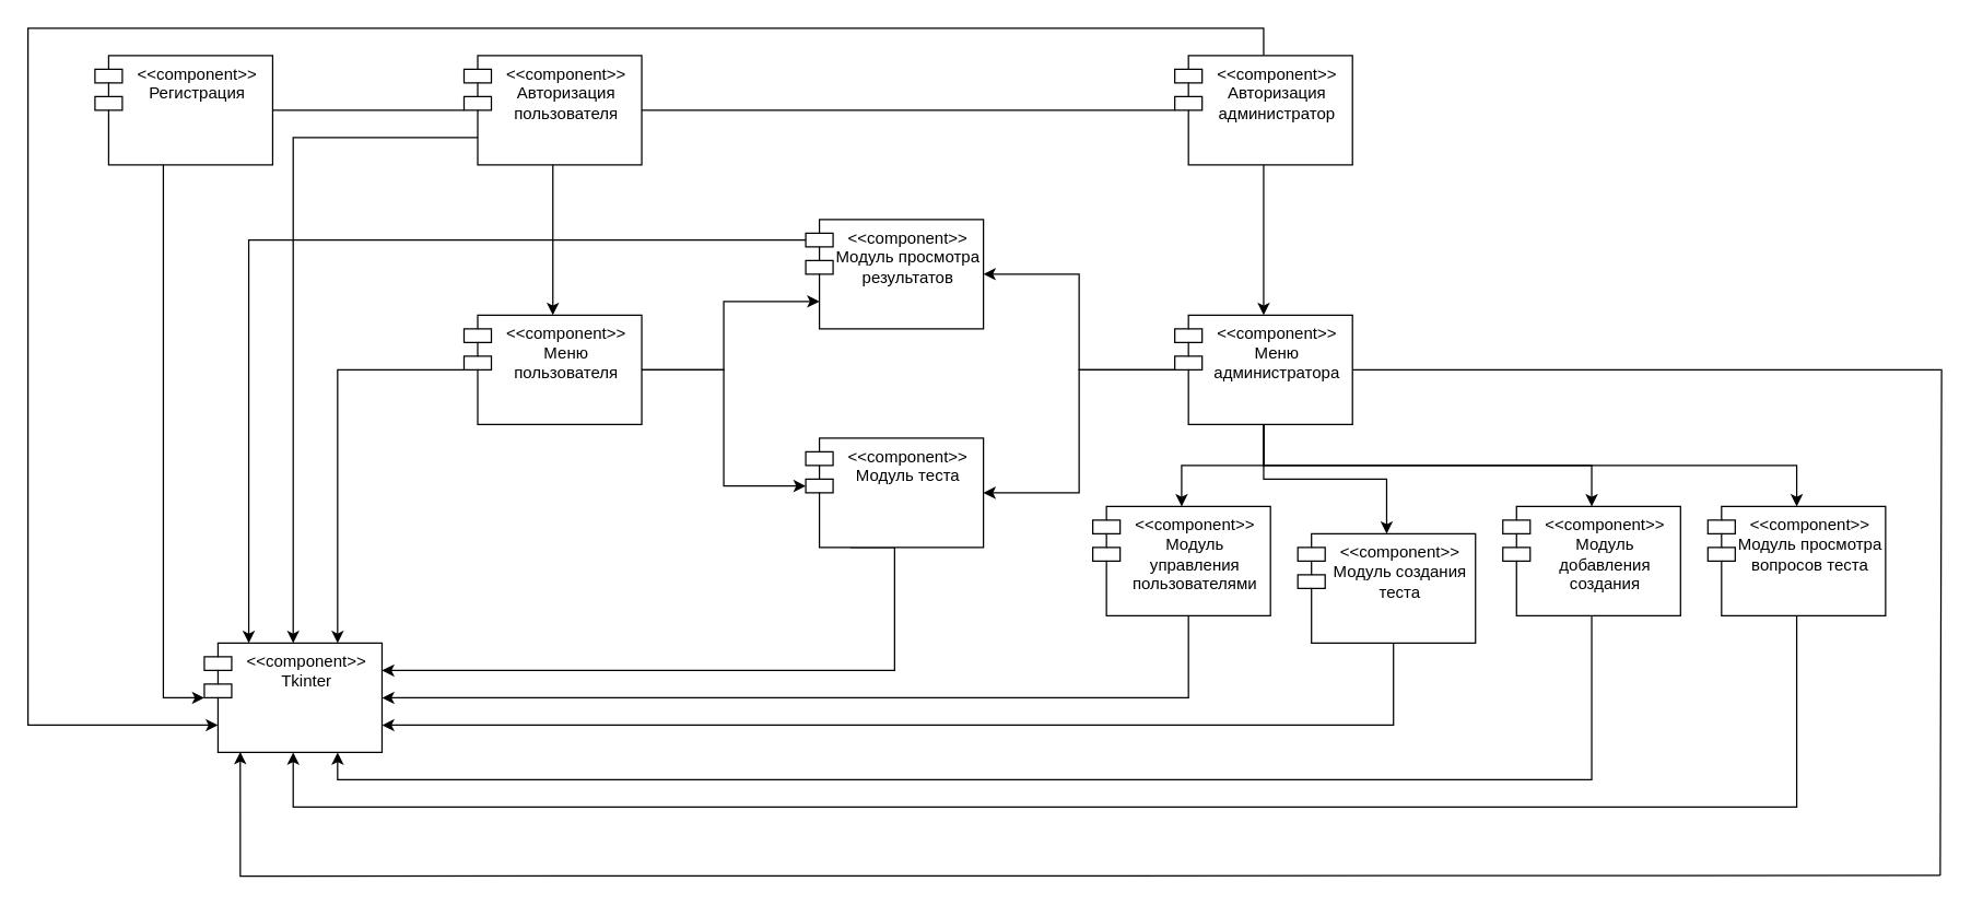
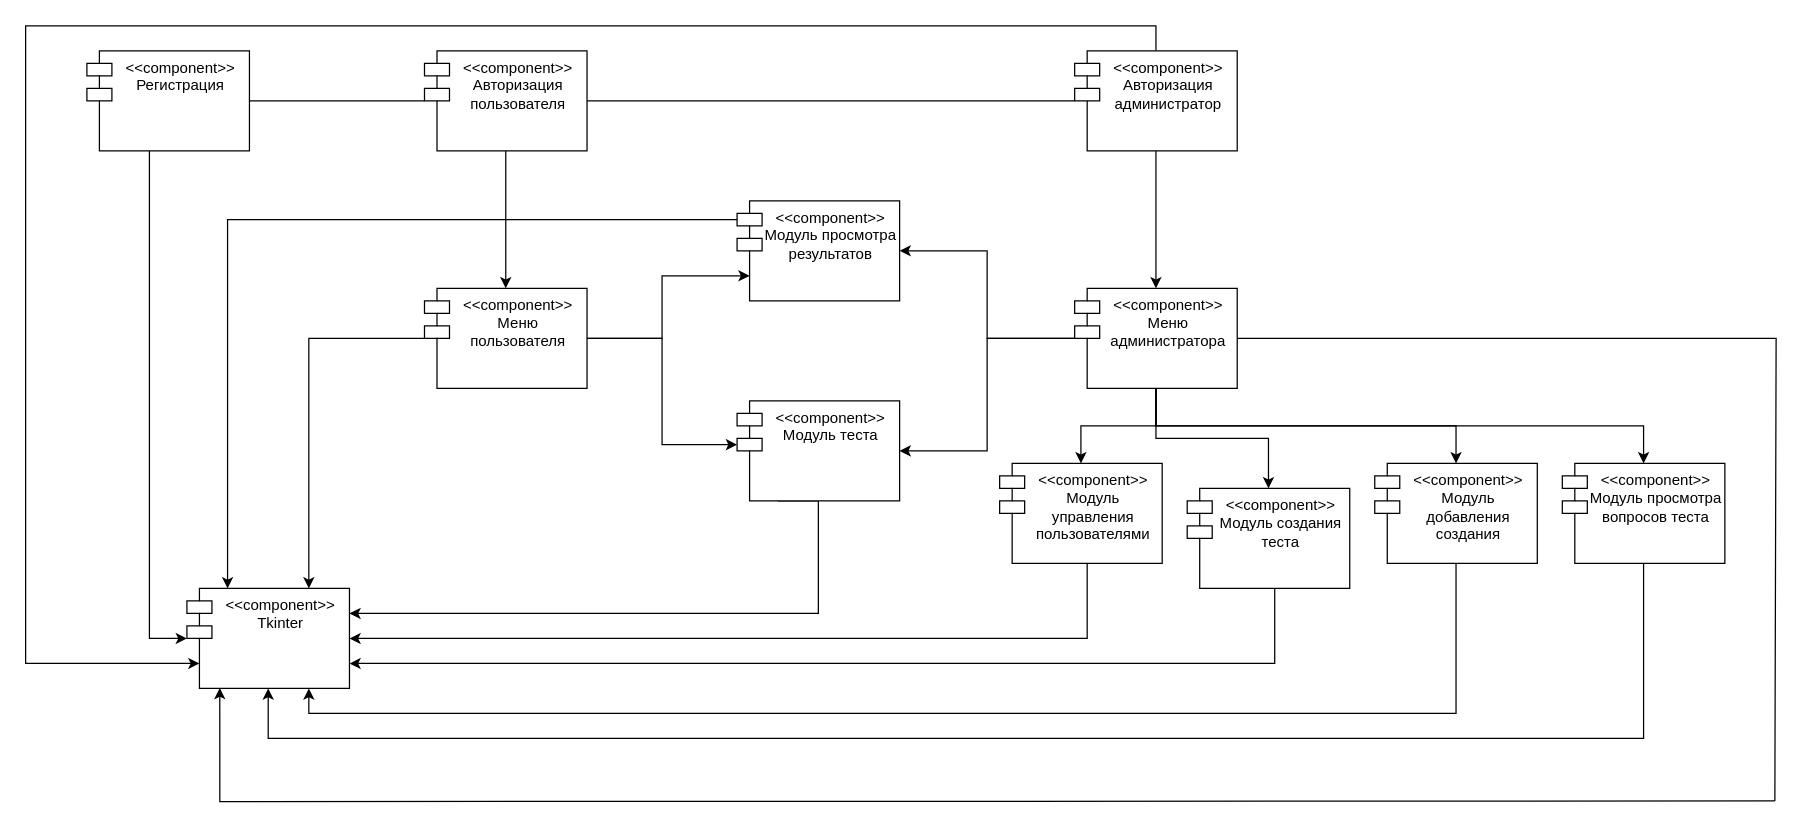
  <mxCell id="0" />
  <mxCell id="1" parent="0" />
  <mxCell id="2" style="edgeStyle=orthogonalEdgeStyle;rounded=0;orthogonalLoop=1;jettySize=auto;html=1;entryX=1;entryY=0.5;entryDx=0;entryDy=0;endArrow=none;startFill=0;" parent="1" source="6" target="8" edge="1"><mxGeometry relative="1" as="geometry" /></mxCell>
  <mxCell id="3" style="edgeStyle=orthogonalEdgeStyle;rounded=0;orthogonalLoop=1;jettySize=auto;html=1;entryX=0.5;entryY=0;entryDx=0;entryDy=0;" parent="1" source="6" target="13" edge="1"><mxGeometry relative="1" as="geometry" /></mxCell>
  <mxCell id="4" style="edgeStyle=orthogonalEdgeStyle;rounded=0;orthogonalLoop=1;jettySize=auto;html=1;endArrow=none;startFill=0;" parent="1" source="6" target="11" edge="1"><mxGeometry relative="1" as="geometry" /></mxCell>
- <mxCell id="5" style="edgeStyle=orthogonalEdgeStyle;rounded=0;orthogonalLoop=1;jettySize=auto;html=1;exitX=0;exitY=0.75;exitDx=10;exitDy=0;exitPerimeter=0;entryX=0.5;entryY=0;entryDx=0;entryDy=0;" edge="1" parent="1" source="6" target="36"><mxGeometry relative="1" as="geometry" /></mxCell>
  <mxCell id="6" value="&amp;lt;&amp;lt;component&amp;gt;&amp;gt;&lt;div&gt;Авторизация&lt;/div&gt;&lt;div&gt;пользователя&lt;/div&gt;" style="shape=module;align=left;spacingLeft=20;align=center;verticalAlign=top;whiteSpace=wrap;html=1;" parent="1" vertex="1"><mxGeometry x="339" y="40" width="130" height="80" as="geometry" /></mxCell>
  <mxCell id="7" style="edgeStyle=orthogonalEdgeStyle;rounded=0;orthogonalLoop=1;jettySize=auto;html=1;" edge="1" parent="1" source="8" target="36"><mxGeometry relative="1" as="geometry"><Array as="points"><mxPoint x="119" y="510" /></Array></mxGeometry></mxCell>
  <mxCell id="8" value="&amp;lt;&amp;lt;component&amp;gt;&amp;gt;&lt;div&gt;Регистрация&lt;/div&gt;" style="shape=module;align=left;spacingLeft=20;align=center;verticalAlign=top;whiteSpace=wrap;html=1;" parent="1" vertex="1"><mxGeometry x="69" y="40" width="130" height="80" as="geometry" /></mxCell>
  <mxCell id="9" style="edgeStyle=orthogonalEdgeStyle;rounded=0;orthogonalLoop=1;jettySize=auto;html=1;entryX=0.5;entryY=0;entryDx=0;entryDy=0;" parent="1" source="11" target="25" edge="1"><mxGeometry relative="1" as="geometry" /></mxCell>
  <mxCell id="10" style="edgeStyle=orthogonalEdgeStyle;rounded=0;orthogonalLoop=1;jettySize=auto;html=1;exitX=0.5;exitY=0;exitDx=0;exitDy=0;endArrow=classic;startFill=0;entryX=0;entryY=0.75;entryDx=10;entryDy=0;entryPerimeter=0;endFill=1;" edge="1" parent="1" source="11" target="36"><mxGeometry relative="1" as="geometry"><mxPoint x="19" y="600" as="targetPoint" /><Array as="points"><mxPoint x="924" y="20" /><mxPoint x="20" y="20" /><mxPoint x="20" y="530" /></Array></mxGeometry></mxCell>
  <mxCell id="11" value="&amp;lt;&amp;lt;component&amp;gt;&amp;gt;&lt;div&gt;Авторизация администратор&lt;/div&gt;" style="shape=module;align=left;spacingLeft=20;align=center;verticalAlign=top;whiteSpace=wrap;html=1;" parent="1" vertex="1"><mxGeometry x="859" y="40" width="130" height="80" as="geometry" /></mxCell>
  <mxCell id="12" style="edgeStyle=orthogonalEdgeStyle;rounded=0;orthogonalLoop=1;jettySize=auto;html=1;entryX=0.75;entryY=0;entryDx=0;entryDy=0;" edge="1" parent="1" source="13" target="36"><mxGeometry relative="1" as="geometry" /></mxCell>
  <mxCell id="13" value="&amp;lt;&amp;lt;component&amp;gt;&amp;gt;&lt;div&gt;Меню пользователя&lt;/div&gt;" style="shape=module;align=left;spacingLeft=20;align=center;verticalAlign=top;whiteSpace=wrap;html=1;" parent="1" vertex="1"><mxGeometry x="339" y="230" width="130" height="80" as="geometry" /></mxCell>
  <mxCell id="14" style="edgeStyle=orthogonalEdgeStyle;rounded=0;orthogonalLoop=1;jettySize=auto;html=1;exitX=0.25;exitY=1;exitDx=0;exitDy=0;entryX=1;entryY=0.25;entryDx=0;entryDy=0;" edge="1" parent="1" source="15" target="36"><mxGeometry relative="1" as="geometry"><Array as="points"><mxPoint x="654" y="400" /><mxPoint x="654" y="490" /></Array></mxGeometry></mxCell>
  <mxCell id="15" value="&amp;lt;&amp;lt;component&amp;gt;&amp;gt;&lt;div&gt;Модуль теста&lt;/div&gt;" style="shape=module;align=left;spacingLeft=20;align=center;verticalAlign=top;whiteSpace=wrap;html=1;" parent="1" vertex="1"><mxGeometry x="589" y="320" width="130" height="80" as="geometry" /></mxCell>
  <mxCell id="16" style="edgeStyle=orthogonalEdgeStyle;rounded=0;orthogonalLoop=1;jettySize=auto;html=1;exitX=0.25;exitY=1;exitDx=0;exitDy=0;entryX=1;entryY=0.5;entryDx=0;entryDy=0;" edge="1" parent="1" source="17" target="36"><mxGeometry relative="1" as="geometry"><Array as="points"><mxPoint x="869" y="450" /><mxPoint x="869" y="510" /></Array></mxGeometry></mxCell>
  <mxCell id="17" value="&amp;lt;&amp;lt;component&amp;gt;&amp;gt;&lt;div&gt;Модуль управления пользователями&lt;/div&gt;" style="shape=module;align=left;spacingLeft=20;align=center;verticalAlign=top;whiteSpace=wrap;html=1;" parent="1" vertex="1"><mxGeometry x="799" y="370" width="130" height="80" as="geometry" /></mxCell>
  <mxCell id="18" style="edgeStyle=orthogonalEdgeStyle;rounded=0;orthogonalLoop=1;jettySize=auto;html=1;entryX=0.5;entryY=0;entryDx=0;entryDy=0;" parent="1" source="25" target="17" edge="1"><mxGeometry relative="1" as="geometry" /></mxCell>
  <mxCell id="19" style="edgeStyle=orthogonalEdgeStyle;rounded=0;orthogonalLoop=1;jettySize=auto;html=1;exitX=0.5;exitY=1;exitDx=0;exitDy=0;entryX=0.5;entryY=0;entryDx=0;entryDy=0;" parent="1" source="25" target="27" edge="1"><mxGeometry relative="1" as="geometry" /></mxCell>
  <mxCell id="20" style="edgeStyle=orthogonalEdgeStyle;rounded=0;orthogonalLoop=1;jettySize=auto;html=1;exitX=0.5;exitY=1;exitDx=0;exitDy=0;entryX=0.5;entryY=0;entryDx=0;entryDy=0;" parent="1" source="25" target="29" edge="1"><mxGeometry relative="1" as="geometry" /></mxCell>
  <mxCell id="21" style="edgeStyle=orthogonalEdgeStyle;rounded=0;orthogonalLoop=1;jettySize=auto;html=1;exitX=0.5;exitY=1;exitDx=0;exitDy=0;entryX=0.5;entryY=0;entryDx=0;entryDy=0;" parent="1" source="25" target="31" edge="1"><mxGeometry relative="1" as="geometry" /></mxCell>
  <mxCell id="22" style="edgeStyle=orthogonalEdgeStyle;rounded=0;orthogonalLoop=1;jettySize=auto;html=1;entryX=1;entryY=0.5;entryDx=0;entryDy=0;" parent="1" source="25" target="15" edge="1"><mxGeometry relative="1" as="geometry" /></mxCell>
  <mxCell id="23" style="edgeStyle=orthogonalEdgeStyle;rounded=0;orthogonalLoop=1;jettySize=auto;html=1;entryX=1;entryY=0.5;entryDx=0;entryDy=0;" parent="1" source="25" target="33" edge="1"><mxGeometry relative="1" as="geometry" /></mxCell>
  <mxCell id="24" style="edgeStyle=orthogonalEdgeStyle;rounded=0;orthogonalLoop=1;jettySize=auto;html=1;endArrow=none;startFill=0;endFill=1;" edge="1" parent="1" source="25"><mxGeometry relative="1" as="geometry"><mxPoint x="1419" y="640" as="targetPoint" /><Array as="points"><mxPoint x="1420" y="270" /></Array></mxGeometry></mxCell>
  <mxCell id="25" value="&amp;lt;&amp;lt;component&amp;gt;&amp;gt;&lt;div&gt;Меню администратора&lt;/div&gt;" style="shape=module;align=left;spacingLeft=20;align=center;verticalAlign=top;whiteSpace=wrap;html=1;" parent="1" vertex="1"><mxGeometry x="859" y="230" width="130" height="80" as="geometry" /></mxCell>
  <mxCell id="26" style="edgeStyle=orthogonalEdgeStyle;rounded=0;orthogonalLoop=1;jettySize=auto;html=1;exitX=0.25;exitY=1;exitDx=0;exitDy=0;entryX=1;entryY=0.75;entryDx=0;entryDy=0;" edge="1" parent="1" source="27" target="36"><mxGeometry relative="1" as="geometry"><Array as="points"><mxPoint x="1019" y="450" /><mxPoint x="1019" y="530" /></Array></mxGeometry></mxCell>
  <mxCell id="27" value="&amp;lt;&amp;lt;component&amp;gt;&amp;gt;&lt;div&gt;Модуль создания теста&lt;/div&gt;" style="shape=module;align=left;spacingLeft=20;align=center;verticalAlign=top;whiteSpace=wrap;html=1;" parent="1" vertex="1"><mxGeometry x="949" y="390" width="130" height="80" as="geometry" /></mxCell>
  <mxCell id="28" style="edgeStyle=orthogonalEdgeStyle;rounded=0;orthogonalLoop=1;jettySize=auto;html=1;exitX=0.5;exitY=1;exitDx=0;exitDy=0;entryX=0.75;entryY=1;entryDx=0;entryDy=0;" edge="1" parent="1" source="29" target="36"><mxGeometry relative="1" as="geometry" /></mxCell>
  <mxCell id="29" value="&amp;lt;&amp;lt;component&amp;gt;&amp;gt;&lt;div&gt;Модуль добавления создания&lt;/div&gt;" style="shape=module;align=left;spacingLeft=20;align=center;verticalAlign=top;whiteSpace=wrap;html=1;" parent="1" vertex="1"><mxGeometry x="1099" y="370" width="130" height="80" as="geometry" /></mxCell>
  <mxCell id="30" style="edgeStyle=orthogonalEdgeStyle;rounded=0;orthogonalLoop=1;jettySize=auto;html=1;exitX=0.5;exitY=1;exitDx=0;exitDy=0;entryX=0.5;entryY=1;entryDx=0;entryDy=0;" edge="1" parent="1" source="31" target="36"><mxGeometry relative="1" as="geometry"><Array as="points"><mxPoint x="1314" y="590" /><mxPoint x="214" y="590" /></Array></mxGeometry></mxCell>
  <mxCell id="31" value="&amp;lt;&amp;lt;component&amp;gt;&amp;gt;&lt;div&gt;Модуль просмотра вопросов теста&lt;/div&gt;" style="shape=module;align=left;spacingLeft=20;align=center;verticalAlign=top;whiteSpace=wrap;html=1;" parent="1" vertex="1"><mxGeometry x="1249" y="370" width="130" height="80" as="geometry" /></mxCell>
  <mxCell id="32" style="edgeStyle=orthogonalEdgeStyle;rounded=0;orthogonalLoop=1;jettySize=auto;html=1;exitX=0;exitY=0;exitDx=0;exitDy=15;exitPerimeter=0;entryX=0.25;entryY=0;entryDx=0;entryDy=0;" edge="1" parent="1" source="33" target="36"><mxGeometry relative="1" as="geometry" /></mxCell>
  <mxCell id="33" value="&amp;lt;&amp;lt;component&amp;gt;&amp;gt;&lt;div&gt;Модуль просмотра результатов&lt;/div&gt;" style="shape=module;align=left;spacingLeft=20;align=center;verticalAlign=top;whiteSpace=wrap;html=1;" parent="1" vertex="1"><mxGeometry x="589" y="160" width="130" height="80" as="geometry" /></mxCell>
  <mxCell id="34" style="edgeStyle=orthogonalEdgeStyle;rounded=0;orthogonalLoop=1;jettySize=auto;html=1;entryX=0;entryY=0.75;entryDx=10;entryDy=0;entryPerimeter=0;" parent="1" source="13" target="33" edge="1"><mxGeometry relative="1" as="geometry" /></mxCell>
  <mxCell id="35" style="edgeStyle=orthogonalEdgeStyle;rounded=0;orthogonalLoop=1;jettySize=auto;html=1;entryX=0;entryY=0;entryDx=0;entryDy=35;entryPerimeter=0;" parent="1" source="13" target="15" edge="1"><mxGeometry relative="1" as="geometry" /></mxCell>
  <mxCell id="36" value="&amp;lt;&amp;lt;component&amp;gt;&amp;gt;&lt;div&gt;Tkinter&lt;/div&gt;" style="shape=module;align=left;spacingLeft=20;align=center;verticalAlign=top;whiteSpace=wrap;html=1;" vertex="1" parent="1"><mxGeometry x="149" y="470" width="130" height="80" as="geometry" /></mxCell>
  <mxCell id="37" value="" style="endArrow=classic;html=1;rounded=0;startFill=0;endFill=1;edgeStyle=orthogonalEdgeStyle;entryX=0.202;entryY=0.995;entryDx=0;entryDy=0;entryPerimeter=0;" edge="1" parent="1" target="36"><mxGeometry width="50" height="50" relative="1" as="geometry"><mxPoint x="1419" y="640" as="sourcePoint" /><mxPoint x="179" y="640" as="targetPoint" /></mxGeometry></mxCell>
